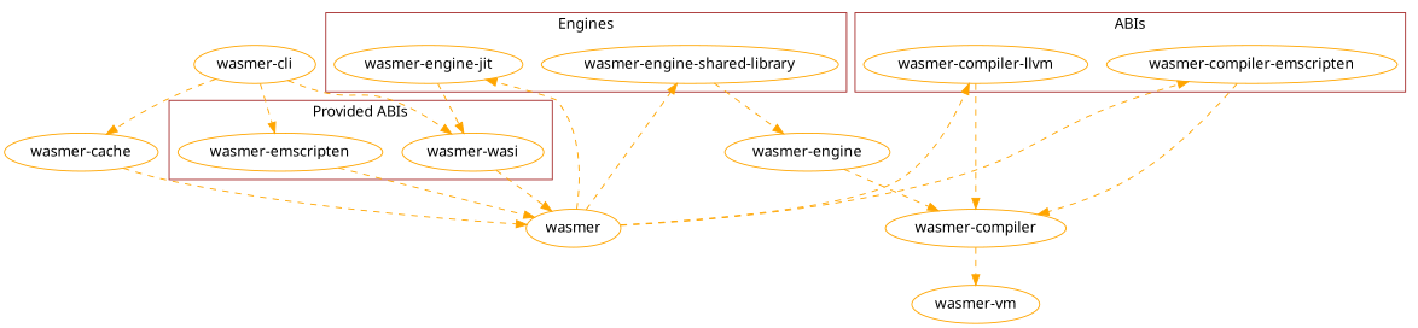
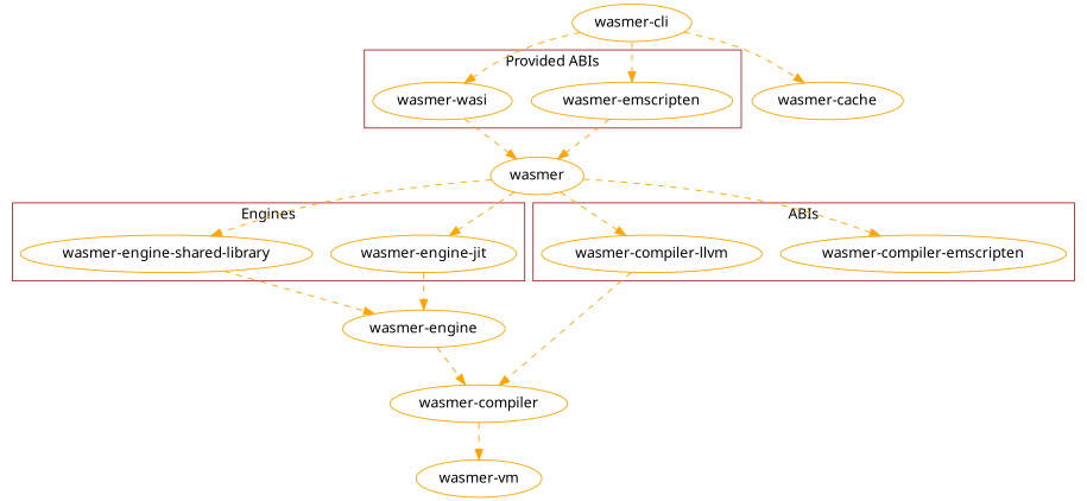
  digraph {
    fontname="Noto Sans"
    newrank=true
    node [color=orange fontname="Noto Sans"]
    edge [color=orange fontname="Noto Sans" style=dashed]
    n1 [label="wasmer-engine-jit"]
    n2 [label="wasmer-engine-shared-library"]
    n3 [label="wasmer-compiler-emscripten"]
    n4 [label="wasmer-compiler-llvm"]
    n5 [label="wasmer-emscripten"]
    n6 [label="wasmer-wasi"]
    n7 [label="wasmer-engine"]
    n8 [label="wasmer-compiler"]
    n9 [label=wasmer]
    n10 [label="wasmer-vm"]
    n11 [label="wasmer-cache"]
    n12 [label="wasmer-cli"]
    subgraph sub_1 {
      rank=same
      n1
      n2
      n3
      n4
    }
    subgraph cluster_2 {
      color=brown
      label=ABIs
      n3
      n4
    }
    subgraph cluster_3 {
      color=brown
      label=Engines
      n1
      n2
    }
    subgraph cluster_4 {
      color=brown
      label="Provided ABIs"
      n5
      n6
    }
-   n1 -> n6
+   n1 -> n7
    n2 -> n7
-   n3 -> n8
    n4 -> n8
    n5 -> n9
    n6 -> n9
    n7 -> n8
    n8 -> n10
    n9 -> n1
    n9 -> n2
    n9 -> n3
    n9 -> n4
-   n11 -> n9
    n12 -> n5
    n12 -> n6
    n12 -> n11
  }
